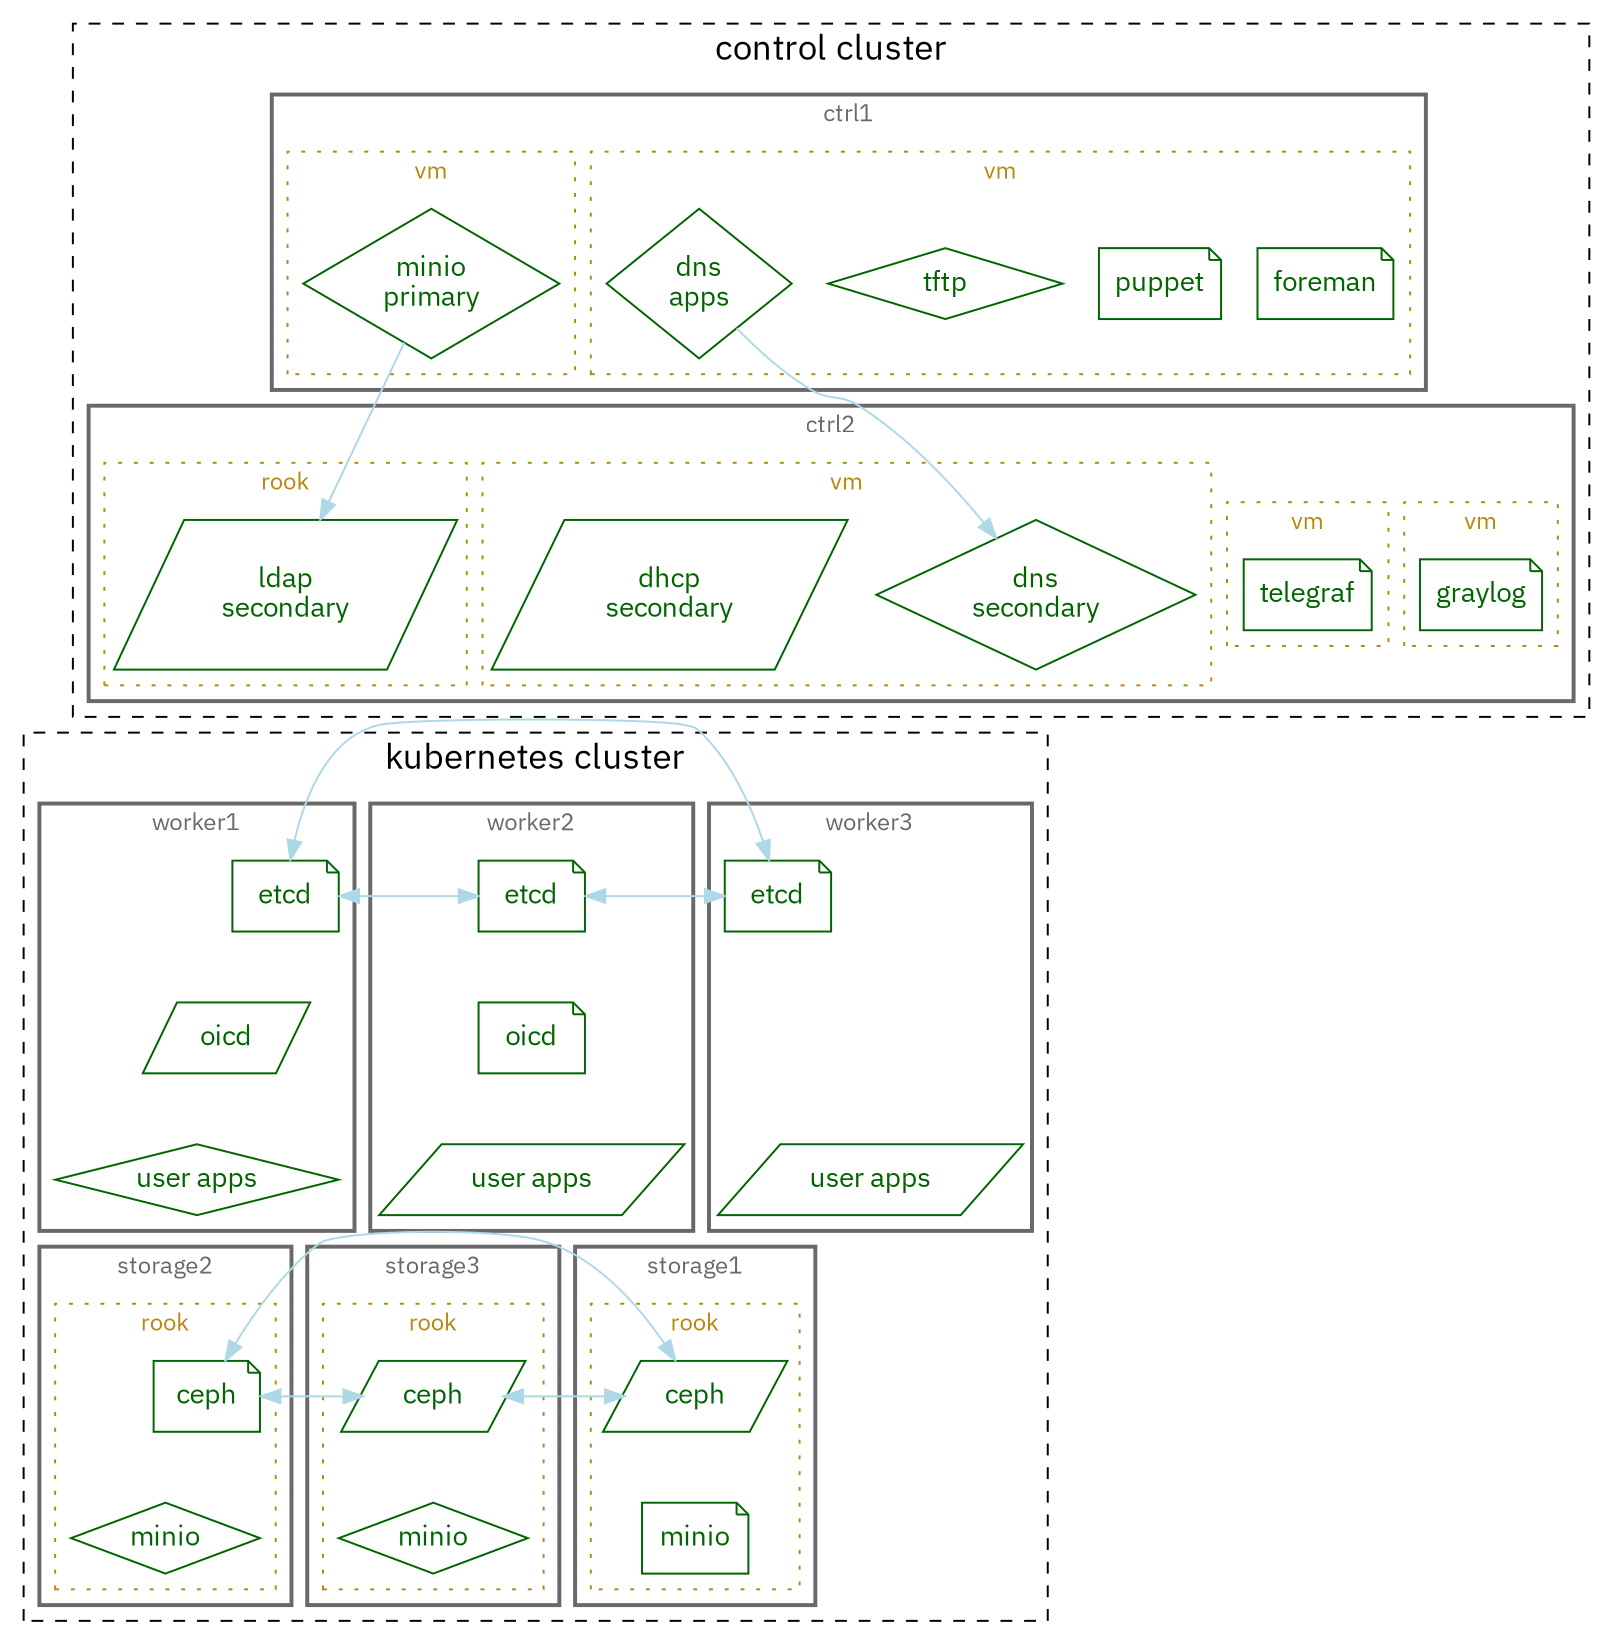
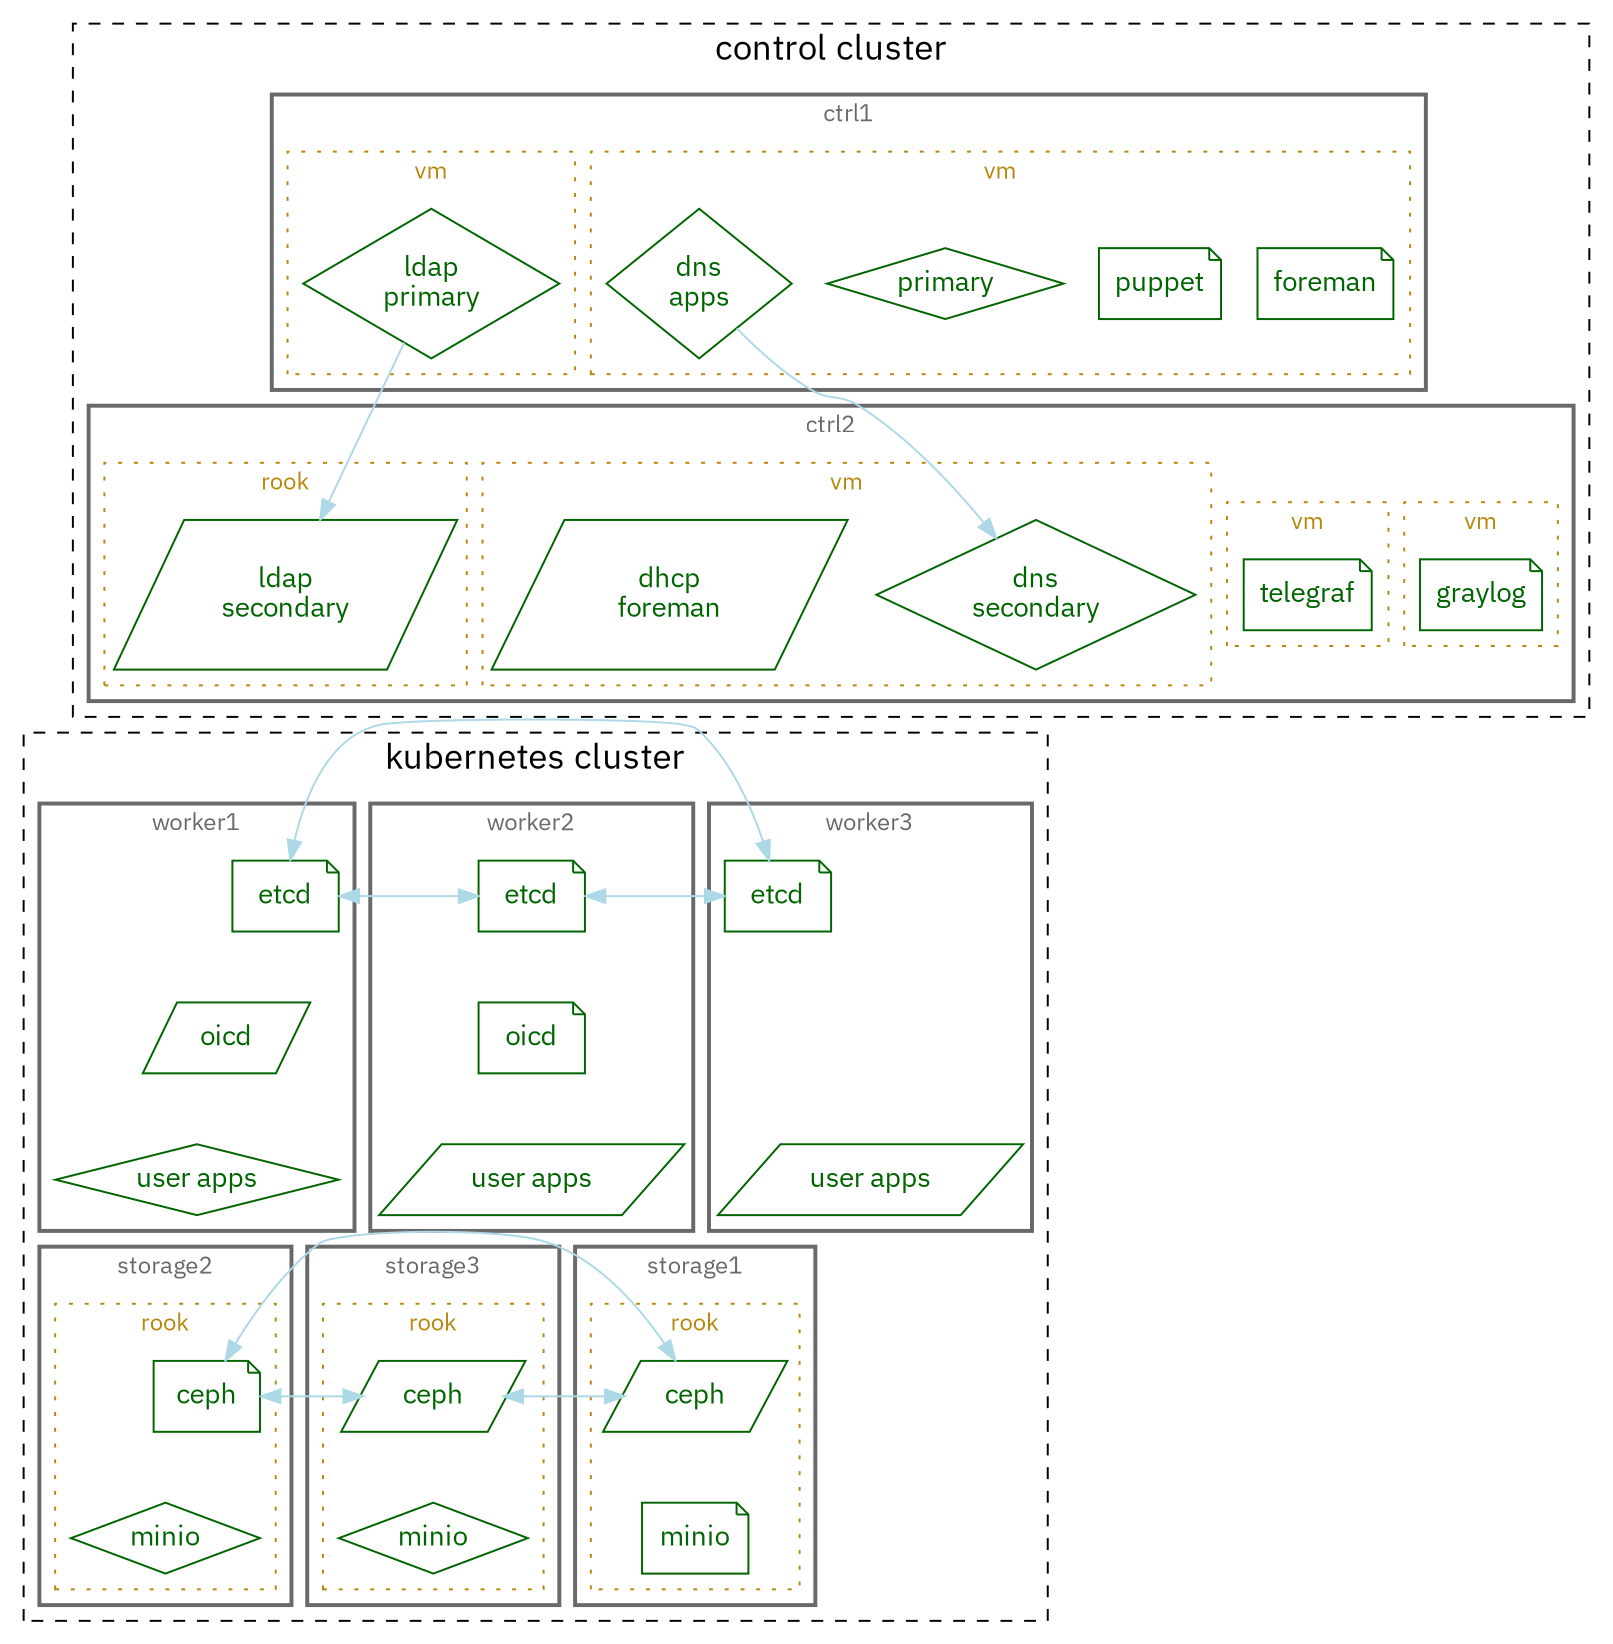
  digraph {
    clusterrank=local
    fontname="IBM Plex Sans"
    newrank=true
    rankdir=TB
    ranksep=0.5
    node [color=darkgreen fillcolor=white fontcolor=darkgreen fontname="IBM Plex Sans" fontsize=14 shape=note style=filled]
    edge [color=lightblue fontname="IBM Plex Sans"]
    foreman
    puppet
-   tftp [shape=diamond]
+   tftp [shape=diamond label=primary]
    n4 [label="dns\napps" shape=diamond]
    n5 [label="dns\nsecondary" shape=diamond]
-   n6 [label="dhcp\nsecondary" shape=parallelogram]
-   n7 [label="minio\nprimary" shape=diamond]
+   n6 [label="dhcp\nforeman" shape=parallelogram]
+   n7 [label="ldap\nprimary" shape=diamond]
    n8 [label="ldap\nsecondary" shape=parallelogram]
    graylog
    telegraf
    n11 [label="user apps" shape=diamond]
    n12 [label="user apps" shape=parallelogram]
    n13 [label="user apps" shape=parallelogram]
    n14 [label=etcd]
    n15 [label=etcd]
    n16 [label=etcd]
    n17 [label=oicd shape=parallelogram]
    n18 [label=oicd]
    n19 [label=ceph shape=parallelogram]
    n20 [label=ceph]
    n21 [label=ceph shape=parallelogram]
    n22 [label=minio]
    n23 [label=minio shape=diamond]
    n24 [label=minio shape=diamond]
    subgraph sub_1 {
      foreman
      puppet
      tftp
      n4
      n5
      n6
      n7
      n8
      graylog
      telegraf
      n11
      n12
      n13
      n14
      n15
      n16
      n17
      n18
      n19
      n20
      n21
      n22
      n23
      n24
    }
    subgraph sub_2 {
      n8
      n11
      n14
      n17
      n19
      n22
    }
    subgraph cluster_3 {
      fontsize=18
      label="control cluster"
      style=dashed
      subgraph cluster_4 {
        color=dimgray
        fontcolor=dimgray
        fontsize=12
        label=ctrl1
        style=bold
        subgraph sub_5 {
          color=dimgray
          fontcolor=dimgray
          fontsize=12
          label=ctrl1
          rank=same
          style=bold
          foreman
          puppet
          tftp
          n4
          n7
        }
        subgraph cluster_6 {
          color=darkgoldenrod
          fontcolor=darkgoldenrod
          fontsize=12
          label=vm
          style=dotted
          foreman
          puppet
          tftp
          n4
        }
        subgraph cluster_7 {
          color=darkgoldenrod
          fontcolor=darkgoldenrod
          fontsize=12
          label=vm
          style=dotted
          n7
        }
      }
      subgraph cluster_8 {
        color=dimgray
        fontcolor=dimgray
        fontsize=12
        label=ctrl2
        style=bold
        subgraph sub_9 {
          color=dimgray
          fontcolor=dimgray
          fontsize=12
          label=ctrl2
          rank=same
          style=bold
          n5
          n6
          n8
          graylog
          telegraf
        }
        subgraph cluster_10 {
          color=darkgoldenrod
          fontcolor=darkgoldenrod
          fontsize=12
          label=vm
          style=dotted
          graylog
        }
        subgraph cluster_11 {
          color=darkgoldenrod
          fontcolor=darkgoldenrod
          fontsize=12
          label=vm
          style=dotted
          telegraf
        }
        subgraph cluster_12 {
          color=darkgoldenrod
          fontcolor=darkgoldenrod
          fontsize=12
          label=vm
          style=dotted
          n5
          n6
        }
        subgraph cluster_13 {
          color=darkgoldenrod
          fontcolor=darkgoldenrod
          fontsize=12
          label=rook
          style=dotted
          n8
        }
      }
    }
    subgraph cluster_14 {
      fontsize=18
      label="kubernetes cluster"
      style=dashed
      subgraph sub_15 {
        fontsize=18
        label="kubernetes cluster"
        rank=same
        style=dashed
        n19
        n20
        n21
      }
      subgraph sub_16 {
        fontsize=18
        label="kubernetes cluster"
        rank=same
        style=dashed
        n22
        n23
        n24
      }
      subgraph sub_17 {
        fontsize=18
        label="kubernetes cluster"
        rank=same
        style=dashed
        n14
        n15
        n16
      }
      subgraph sub_18 {
        fontsize=18
        label="kubernetes cluster"
        rank=same
        style=dashed
        n11
        n12
        n13
      }
      subgraph sub_19 {
        fontsize=18
        label="kubernetes cluster"
        rank=same
        style=dashed
        n17
        n18
      }
      subgraph cluster_20 {
        color=dimgray
        fontcolor=dimgray
        fontsize=12
        label=worker3
        style=bold
        n13
        n16
      }
      subgraph cluster_21 {
        color=dimgray
        fontcolor=dimgray
        fontsize=12
        label=worker2
        style=bold
        n12
        n15
        n18
      }
      subgraph cluster_22 {
        color=dimgray
        fontcolor=dimgray
        fontsize=12
        label=worker1
        style=bold
        n11
        n14
        n17
      }
      subgraph cluster_23 {
        color=dimgray
        fontcolor=dimgray
        fontsize=12
        label=storage3
        style=bold
        subgraph cluster_24 {
          color=darkgoldenrod
          fontcolor=darkgoldenrod
          fontsize=12
          label=rook
          style=dotted
          n21
          n24
        }
      }
      subgraph cluster_25 {
        color=dimgray
        fontcolor=dimgray
        fontsize=12
        label=storage2
        style=bold
        subgraph cluster_26 {
          color=darkgoldenrod
          fontcolor=darkgoldenrod
          fontsize=12
          label=rook
          style=dotted
          n20
          n23
        }
      }
      subgraph cluster_27 {
        color=dimgray
        fontcolor=dimgray
        fontsize=12
        label=storage1
        style=bold
        subgraph cluster_28 {
          color=darkgoldenrod
          fontcolor=darkgoldenrod
          fontsize=12
          label=rook
          style=dotted
          n19
          n22
        }
      }
    }
    n4 -> n5
    n7 -> n8
    n8 -> n14 [constraint=true style=invis color=""]
    n11 -> n19 [constraint=true style=invis color=""]
    n14 -> n15 [dir=both]
    n14 -> n17 [constraint=true style=invis color=""]
    n15 -> n16 [dir=both]
    n16 -> n14 [dir=both]
    n17 -> n11 [constraint=true style=invis color=""]
    n19 -> n20 [dir=both]
    n19 -> n22 [constraint=true style=invis color=""]
    n20 -> n21 [dir=both]
    n21 -> n19 [dir=both]
  }
